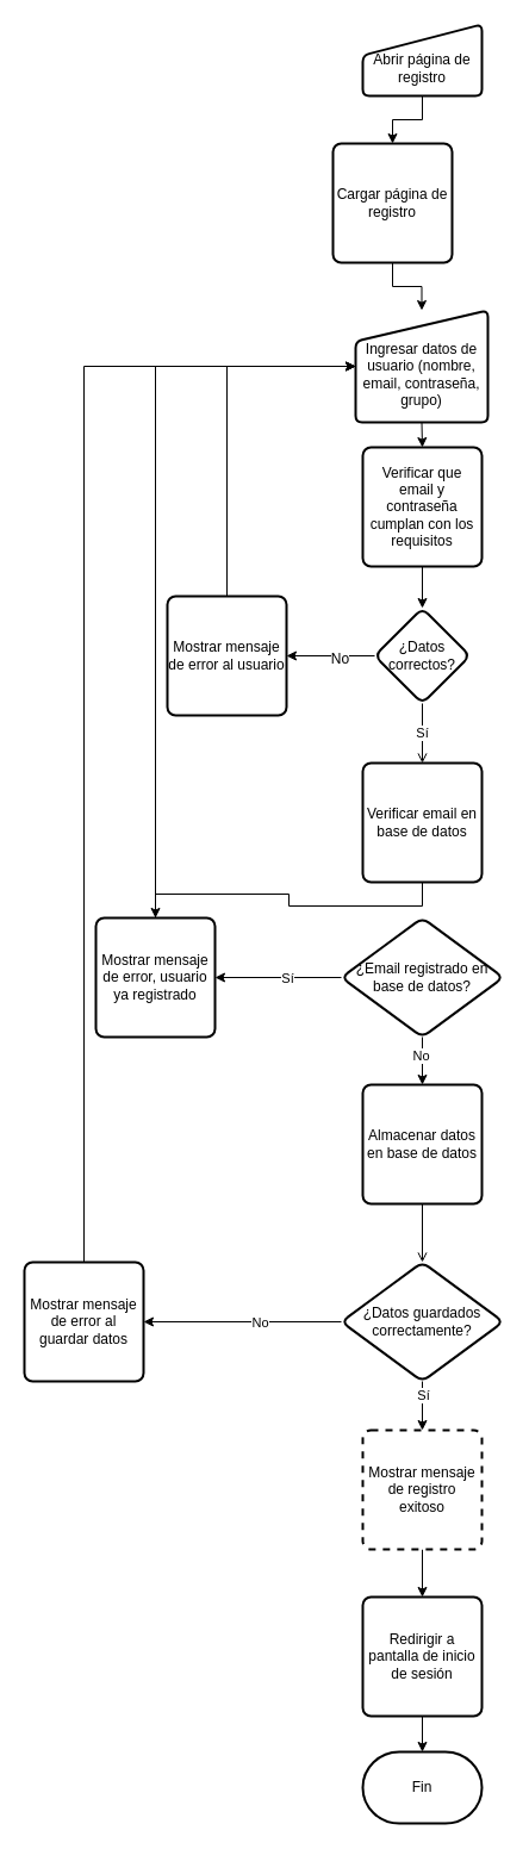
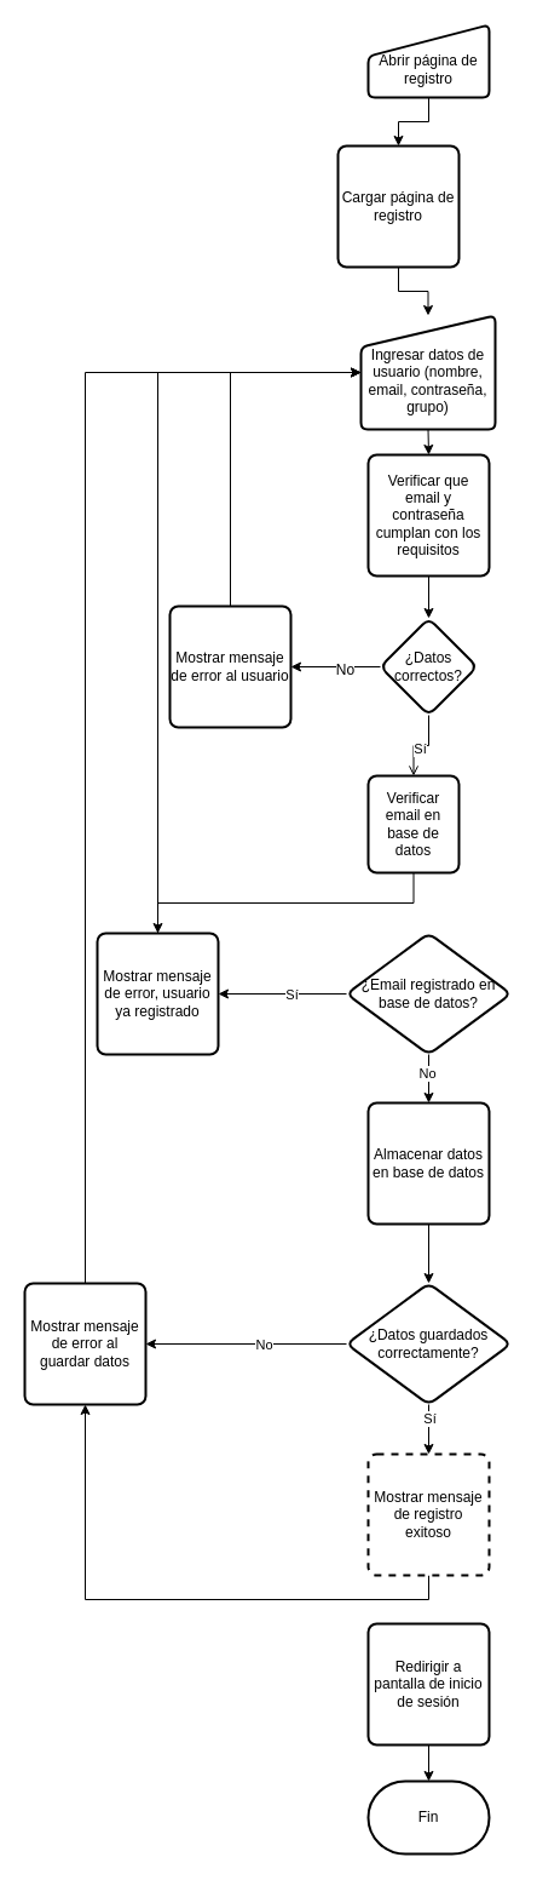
  <mxCell id="0" />
  <mxCell id="1" parent="0" />
  <mxCell id="2" style="edgeStyle=orthogonalEdgeStyle;rounded=0;orthogonalLoop=1;jettySize=auto;html=1;exitX=0.5;exitY=1;exitDx=0;exitDy=0;entryX=0.5;entryY=0;entryDx=0;entryDy=0;" edge="1" parent="1" source="3" target="5"><mxGeometry relative="1" as="geometry" /></mxCell>
  <mxCell id="3" value="&lt;div&gt;&lt;font style=&quot;font-size: 12px;&quot;&gt;&lt;br&gt;&lt;/font&gt;&lt;/div&gt;&lt;font style=&quot;font-size: 12px;&quot;&gt;Abrir página de registro&lt;/font&gt;" style="html=1;strokeWidth=2;shape=manualInput;whiteSpace=wrap;rounded=1;size=26;arcSize=11;" vertex="1" parent="1"><mxGeometry x="304" y="20" width="100" height="60" as="geometry" /></mxCell>
  <mxCell id="4" style="edgeStyle=orthogonalEdgeStyle;rounded=0;orthogonalLoop=1;jettySize=auto;html=1;exitX=0.5;exitY=1;exitDx=0;exitDy=0;entryX=0.5;entryY=0;entryDx=0;entryDy=0;" edge="1" parent="1" source="5" target="7"><mxGeometry relative="1" as="geometry" /></mxCell>
  <mxCell id="5" value="Cargar página de registro" style="rounded=1;whiteSpace=wrap;html=1;absoluteArcSize=1;arcSize=14;strokeWidth=2;" vertex="1" parent="1"><mxGeometry x="279" y="120" width="100" height="100" as="geometry" /></mxCell>
  <mxCell id="6" style="edgeStyle=orthogonalEdgeStyle;rounded=0;orthogonalLoop=1;jettySize=auto;html=1;exitX=0.5;exitY=1;exitDx=0;exitDy=0;entryX=0.5;entryY=0;entryDx=0;entryDy=0;" edge="1" parent="1" source="7" target="9"><mxGeometry relative="1" as="geometry" /></mxCell>
  <mxCell id="7" value="&lt;br&gt;&lt;div&gt;Ingresar datos de usuario (nombre, email, contraseña, grupo)&lt;/div&gt;" style="html=1;strokeWidth=2;shape=manualInput;whiteSpace=wrap;rounded=1;size=26;arcSize=11;perimeterSpacing=0;shadow=0;recursiveResize=1;resizeWidth=1;resizeHeight=1;" vertex="1" parent="1"><mxGeometry x="298" y="260" width="111" height="94" as="geometry" /></mxCell>
  <mxCell id="8" value="" style="edgeStyle=orthogonalEdgeStyle;rounded=0;orthogonalLoop=1;jettySize=auto;html=1;" edge="1" parent="1" source="9" target="14"><mxGeometry relative="1" as="geometry" /></mxCell>
  <mxCell id="9" value="Verificar que email y contraseña cumplan con los requisitos" style="rounded=1;whiteSpace=wrap;html=1;absoluteArcSize=1;arcSize=14;strokeWidth=2;" vertex="1" parent="1"><mxGeometry x="304" y="375" width="100" height="100" as="geometry" /></mxCell>
  <mxCell id="10" value="" style="edgeStyle=orthogonalEdgeStyle;rounded=0;orthogonalLoop=1;jettySize=auto;html=1;entryX=1;entryY=0.5;entryDx=0;entryDy=0;" edge="1" parent="1" source="14" target="16"><mxGeometry relative="1" as="geometry"><mxPoint x="254" y="550" as="targetPoint" /></mxGeometry></mxCell>
  <mxCell id="11" value="No" style="edgeLabel;html=1;align=center;verticalAlign=middle;resizable=0;points=[];fontSize=12;" vertex="1" connectable="0" parent="10"><mxGeometry x="-0.185" y="2" relative="1" as="geometry"><mxPoint as="offset" /></mxGeometry></mxCell>
  <mxCell id="12" style="edgeStyle=orthogonalEdgeStyle;rounded=0;orthogonalLoop=1;jettySize=auto;html=1;exitX=0.5;exitY=1;exitDx=0;exitDy=0;endArrow=open;" edge="1" parent="1" source="14" target="18"><mxGeometry relative="1" as="geometry" /></mxCell>
  <mxCell id="13" value="Sí" style="edgeLabel;html=1;align=center;verticalAlign=middle;resizable=0;points=[];spacingLeft=-6;" vertex="1" connectable="0" parent="12"><mxGeometry x="-0.04" y="2" relative="1" as="geometry"><mxPoint as="offset" /></mxGeometry></mxCell>
  <mxCell id="14" value="¿Datos correctos?" style="rhombus;whiteSpace=wrap;html=1;rounded=1;arcSize=14;strokeWidth=2;" vertex="1" parent="1"><mxGeometry x="314" y="510" width="80" height="80" as="geometry" /></mxCell>
  <mxCell id="15" style="edgeStyle=orthogonalEdgeStyle;rounded=0;orthogonalLoop=1;jettySize=auto;html=1;exitX=0.5;exitY=0;exitDx=0;exitDy=0;entryX=0;entryY=0.5;entryDx=0;entryDy=0;" edge="1" parent="1" source="16" target="7"><mxGeometry relative="1" as="geometry" /></mxCell>
  <mxCell id="16" value="Mostrar mensaje de error al usuario" style="rounded=1;whiteSpace=wrap;html=1;absoluteArcSize=1;arcSize=14;strokeWidth=2;" vertex="1" parent="1"><mxGeometry x="140" y="500" width="100" height="100" as="geometry" /></mxCell>
  <mxCell id="17" style="edgeStyle=orthogonalEdgeStyle;rounded=0;orthogonalLoop=1;jettySize=auto;html=1;exitX=0.5;exitY=1;exitDx=0;exitDy=0;" edge="1" parent="1" source="18" target="25"><mxGeometry relative="1" as="geometry" /></mxCell>
- <mxCell id="18" value="Verificar email en base de datos" style="rounded=1;whiteSpace=wrap;html=1;absoluteArcSize=1;arcSize=14;strokeWidth=2;" vertex="1" parent="1"><mxGeometry x="304" y="640" width="100" height="100" as="geometry" /></mxCell>
+ <mxCell id="18" value="Verificar email en base de datos" style="rounded=1;whiteSpace=wrap;html=1;absoluteArcSize=1;arcSize=14;strokeWidth=2;" vertex="1" parent="1"><mxGeometry x="304" y="640" width="75" height="80" as="geometry" /></mxCell>
  <mxCell id="19" style="edgeStyle=orthogonalEdgeStyle;rounded=0;orthogonalLoop=1;jettySize=auto;html=1;exitX=0;exitY=0.5;exitDx=0;exitDy=0;" edge="1" parent="1" source="23" target="25"><mxGeometry relative="1" as="geometry" /></mxCell>
  <mxCell id="20" value="Sí" style="edgeLabel;html=1;align=center;verticalAlign=middle;resizable=0;points=[];" vertex="1" connectable="0" parent="19"><mxGeometry x="-0.13" relative="1" as="geometry"><mxPoint as="offset" /></mxGeometry></mxCell>
  <mxCell id="21" style="edgeStyle=orthogonalEdgeStyle;rounded=0;orthogonalLoop=1;jettySize=auto;html=1;exitX=0.5;exitY=1;exitDx=0;exitDy=0;entryX=0.5;entryY=0;entryDx=0;entryDy=0;" edge="1" parent="1" source="23" target="27"><mxGeometry relative="1" as="geometry" /></mxCell>
  <mxCell id="22" value="No" style="edgeLabel;html=1;align=center;verticalAlign=middle;resizable=0;points=[];" vertex="1" connectable="0" parent="21"><mxGeometry x="-0.25" y="-2" relative="1" as="geometry"><mxPoint as="offset" /></mxGeometry></mxCell>
  <mxCell id="23" value="¿Email registrado en base de datos?" style="rhombus;whiteSpace=wrap;html=1;rounded=1;arcSize=14;strokeWidth=2;" vertex="1" parent="1"><mxGeometry x="286" y="770" width="136" height="100" as="geometry" /></mxCell>
  <mxCell id="24" style="edgeStyle=orthogonalEdgeStyle;rounded=0;orthogonalLoop=1;jettySize=auto;html=1;exitX=0.5;exitY=0;exitDx=0;exitDy=0;entryX=0;entryY=0.5;entryDx=0;entryDy=0;" edge="1" parent="1" source="25" target="7"><mxGeometry relative="1" as="geometry" /></mxCell>
  <mxCell id="25" value="Mostrar mensaje de error, usuario ya registrado" style="rounded=1;whiteSpace=wrap;html=1;absoluteArcSize=1;arcSize=14;strokeWidth=2;" vertex="1" parent="1"><mxGeometry x="80" y="770" width="100" height="100" as="geometry" /></mxCell>
- <mxCell id="26" style="edgeStyle=orthogonalEdgeStyle;rounded=0;orthogonalLoop=1;jettySize=auto;html=1;exitX=0.5;exitY=1;exitDx=0;exitDy=0;entryX=0.5;entryY=0;entryDx=0;entryDy=0;endArrow=open;" edge="1" parent="1" source="27" target="32"><mxGeometry relative="1" as="geometry" /></mxCell>
+ <mxCell id="26" style="edgeStyle=orthogonalEdgeStyle;rounded=0;orthogonalLoop=1;jettySize=auto;html=1;exitX=0.5;exitY=1;exitDx=0;exitDy=0;entryX=0.5;entryY=0;entryDx=0;entryDy=0;" edge="1" parent="1" source="27" target="32"><mxGeometry relative="1" as="geometry" /></mxCell>
  <mxCell id="27" value="Almacenar datos en base de datos" style="rounded=1;whiteSpace=wrap;html=1;absoluteArcSize=1;arcSize=14;strokeWidth=2;" vertex="1" parent="1"><mxGeometry x="304" y="910" width="100" height="100" as="geometry" /></mxCell>
  <mxCell id="28" style="edgeStyle=orthogonalEdgeStyle;rounded=0;orthogonalLoop=1;jettySize=auto;html=1;exitX=0;exitY=0.5;exitDx=0;exitDy=0;" edge="1" parent="1" source="32" target="34"><mxGeometry relative="1" as="geometry" /></mxCell>
  <mxCell id="29" value="No" style="edgeLabel;html=1;align=center;verticalAlign=middle;resizable=0;points=[];" vertex="1" connectable="0" parent="28"><mxGeometry x="-0.171" relative="1" as="geometry"><mxPoint as="offset" /></mxGeometry></mxCell>
  <mxCell id="30" style="edgeStyle=orthogonalEdgeStyle;rounded=0;orthogonalLoop=1;jettySize=auto;html=1;exitX=0.5;exitY=1;exitDx=0;exitDy=0;" edge="1" parent="1" source="32" target="36"><mxGeometry relative="1" as="geometry" /></mxCell>
  <mxCell id="31" value="Sí" style="edgeLabel;html=1;align=center;verticalAlign=middle;resizable=0;points=[];" vertex="1" connectable="0" parent="30"><mxGeometry x="0.225" y="-2" relative="1" as="geometry"><mxPoint x="2" y="-14" as="offset" /></mxGeometry></mxCell>
  <mxCell id="32" value="¿Datos guardados correctamente?" style="rhombus;whiteSpace=wrap;html=1;rounded=1;arcSize=14;strokeWidth=2;" vertex="1" parent="1"><mxGeometry x="286" y="1059" width="136" height="100" as="geometry" /></mxCell>
  <mxCell id="33" style="edgeStyle=orthogonalEdgeStyle;rounded=0;orthogonalLoop=1;jettySize=auto;html=1;exitX=0.5;exitY=0;exitDx=0;exitDy=0;entryX=0;entryY=0.5;entryDx=0;entryDy=0;" edge="1" parent="1" source="34" target="7"><mxGeometry relative="1" as="geometry" /></mxCell>
  <mxCell id="34" value="Mostrar mensaje de error al guardar datos" style="rounded=1;whiteSpace=wrap;html=1;absoluteArcSize=1;arcSize=14;strokeWidth=2;" vertex="1" parent="1"><mxGeometry x="20" y="1059" width="100" height="100" as="geometry" /></mxCell>
- <mxCell id="35" style="edgeStyle=orthogonalEdgeStyle;rounded=0;orthogonalLoop=1;jettySize=auto;html=1;exitX=0.5;exitY=1;exitDx=0;exitDy=0;entryX=0.5;entryY=0;entryDx=0;entryDy=0;" edge="1" parent="1" source="36" target="38"><mxGeometry relative="1" as="geometry" /></mxCell>
+ <mxCell id="35" style="edgeStyle=orthogonalEdgeStyle;rounded=0;orthogonalLoop=1;jettySize=auto;html=1;exitX=0.5;exitY=1;exitDx=0;exitDy=0;" edge="1" parent="1" source="36" target="34"><mxGeometry relative="1" as="geometry" /></mxCell>
  <mxCell id="36" value="Mostrar mensaje de registro exitoso" style="rounded=1;whiteSpace=wrap;html=1;absoluteArcSize=1;arcSize=14;strokeWidth=2;dashed=1;" vertex="1" parent="1"><mxGeometry x="304" y="1200" width="100" height="100" as="geometry" /></mxCell>
  <mxCell id="37" value="Fin" style="strokeWidth=2;html=1;shape=mxgraph.flowchart.terminator;whiteSpace=wrap;" vertex="1" parent="1"><mxGeometry x="304" y="1470" width="100" height="60" as="geometry" /></mxCell>
  <mxCell id="38" value="Redirigir a pantalla de inicio de sesión" style="rounded=1;whiteSpace=wrap;html=1;absoluteArcSize=1;arcSize=14;strokeWidth=2;" vertex="1" parent="1"><mxGeometry x="304" y="1340" width="100" height="100" as="geometry" /></mxCell>
  <mxCell id="39" style="edgeStyle=orthogonalEdgeStyle;rounded=0;orthogonalLoop=1;jettySize=auto;html=1;exitX=0.5;exitY=1;exitDx=0;exitDy=0;entryX=0.5;entryY=0;entryDx=0;entryDy=0;entryPerimeter=0;" edge="1" parent="1" source="38" target="37"><mxGeometry relative="1" as="geometry" /></mxCell>
